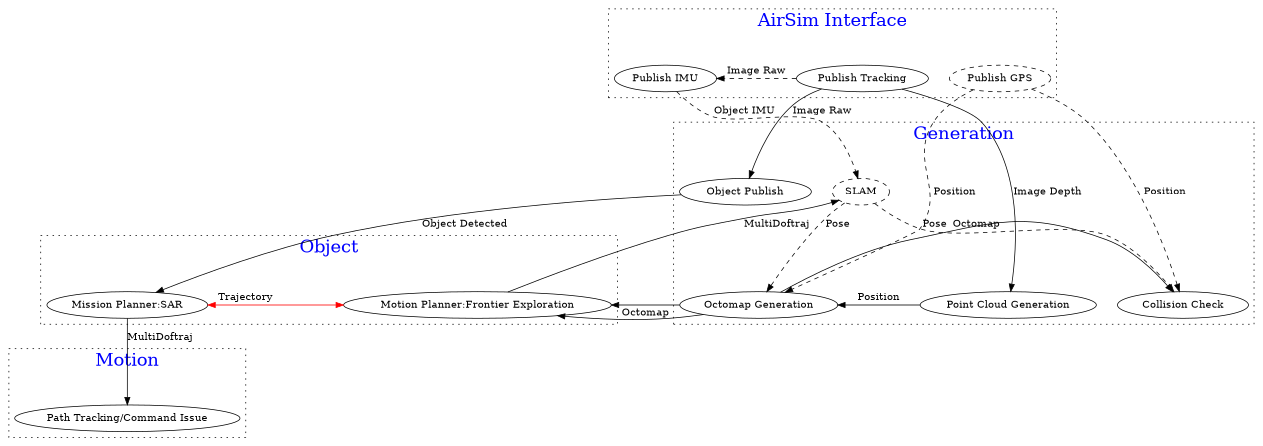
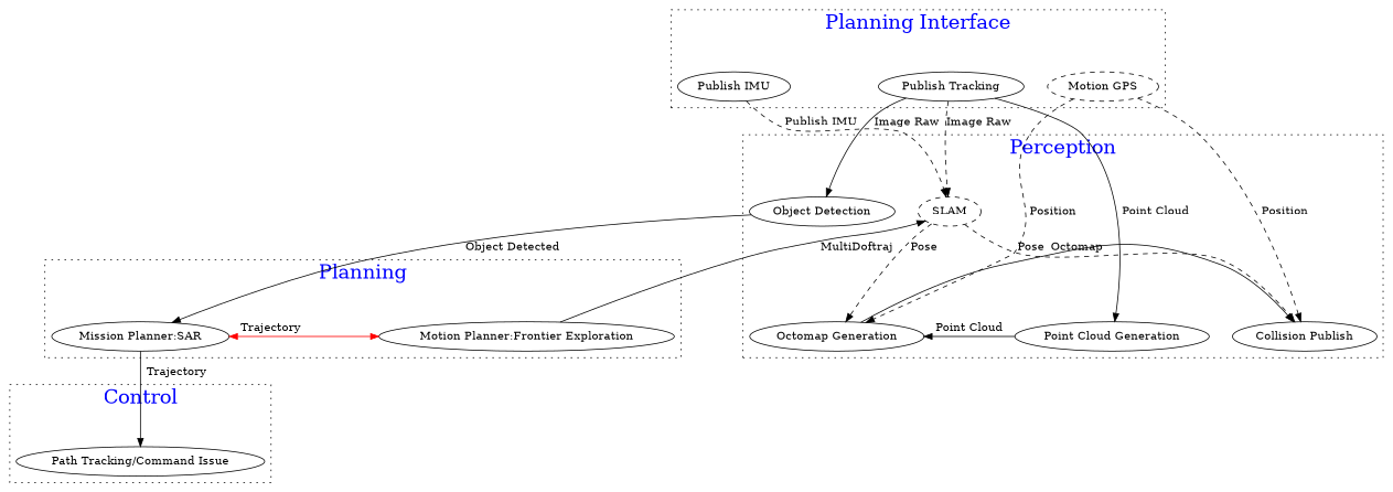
  digraph {
    nodesep=0.4
    rankdir=TB
    n1 [label="Publish Tracking"]
    "Publish IMU"
-   "Publish GPS" [style=dashed]
+   "Publish GPS" [style=dashed label="Motion GPS"]
    "Point Cloud Generation"
    "Octomap Generation"
-   "Collision Check"
+   "Collision Check" [label="Collision Publish"]
    SLAM [style=dashed]
-   "Object Detection" [label="Object Publish"]
+   "Object Detection"
    "Motion Planner:Frontier Exploration"
    "Mission Planner:SAR"
    "Path Tracking/Command Issue"
    subgraph cluster_1 {
      fontcolor=blue
      fontsize=24
-     label="AirSim Interface"
+     label="Planning Interface"
      style=dotted
      subgraph sub_2 {
        fontcolor=blue
        fontsize=24
        label="AirSim Interface"
        rank=same
        style=dotted
        n1
        "Publish IMU"
      }
      subgraph sub_3 {
        fontcolor=blue
        fontsize=24
        label="AirSim Interface"
        rank=same
        style=dotted
        "Publish GPS"
      }
    }
    subgraph cluster_4 {
      fontcolor=blue
      fontsize=24
-     label=Generation
+     label=Perception
      style=dotted
      subgraph sub_5 {
        fontcolor=blue
        fontsize=24
        label=Perception
        rank=same
        style=dotted
        "Point Cloud Generation"
        "Octomap Generation"
        "Collision Check"
      }
      subgraph sub_6 {
        fontcolor=blue
        fontsize=24
        label=Perception
        rank=same
        style=dotted
        SLAM
      }
      subgraph sub_7 {
        fontcolor=blue
        fontsize=24
        label=Perception
        rank=same
        style=dotted
        "Object Detection"
      }
    }
    subgraph cluster_8 {
      fontcolor=blue
      fontsize=24
-     label=Object
+     label=Planning
      style=dotted
      subgraph sub_9 {
        fontcolor=blue
        fontsize=24
        label=Planning
        rank=same
        style=dotted
        "Motion Planner:Frontier Exploration"
        "Mission Planner:SAR"
      }
    }
    subgraph cluster_10 {
      fontcolor=blue
      fontsize=24
-     label=Motion
+     label=Control
      style=dotted
      subgraph sub_11 {
        fontcolor=blue
        fontsize=24
        label=Control
        rank=same
        style=dotted
        "Path Tracking/Command Issue"
      }
    }
-   n1 -> "Point Cloud Generation" [label="Image Depth"]
-   n1 -> "Publish IMU" [label="Image Raw" style=dashed]
+   n1 -> "Point Cloud Generation" [label="Point Cloud"]
+   n1 -> SLAM [label="Image Raw" style=dashed]
    n1 -> "Object Detection" [label="Image Raw"]
-   "Publish IMU" -> SLAM [label="Object IMU" style=dashed]
+   "Publish IMU" -> SLAM [label="Publish IMU" style=dashed]
    "Publish GPS" -> "Octomap Generation" [label=Position style=dashed]
    "Publish GPS" -> "Collision Check" [label=Position style=dashed]
-   "Point Cloud Generation" -> "Octomap Generation" [label=Position]
+   "Point Cloud Generation" -> "Octomap Generation" [label="Point Cloud"]
    "Octomap Generation" -> "Collision Check" [label=Octomap]
-   "Octomap Generation" -> "Motion Planner:Frontier Exploration" [label=Octomap]
    SLAM -> "Octomap Generation" [label=Pose style=dashed]
    SLAM -> "Collision Check" [label=Pose style=dashed]
    "Object Detection" -> "Mission Planner:SAR" [label="Object Detected"]
    "Motion Planner:Frontier Exploration" -> SLAM [label=MultiDoftraj]
    "Motion Planner:Frontier Exploration" -> "Mission Planner:SAR" [color=red dir=both label="Trajectory                  " style=solid]
-   "Mission Planner:SAR" -> "Path Tracking/Command Issue" [label=MultiDoftraj]
+   "Mission Planner:SAR" -> "Path Tracking/Command Issue" [label=Trajectory]
  }
